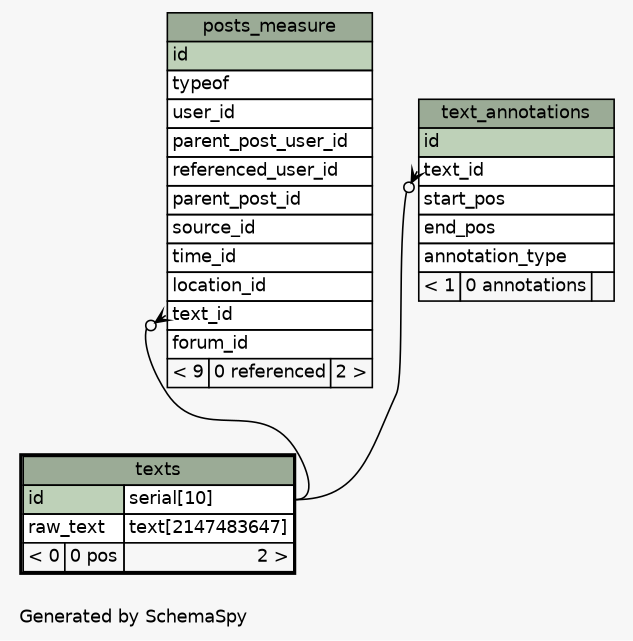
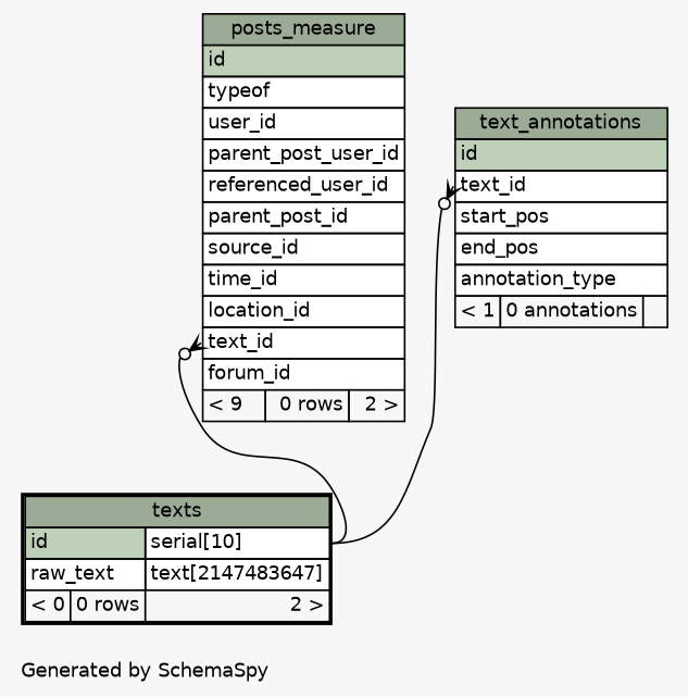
  digraph {
    bgcolor="#f7f7f7"
    fontname=Helvetica
    fontsize=11
    label="\nGenerated by SchemaSpy"
    labeljust=l
    nodesep=0.18
    rankdir=TB
    ranksep=0.46
    node [fontname=Helvetica fontsize=11 shape=plaintext]
    edge [arrowhead=none arrowsize=0.8 arrowtail=crowodot dir=back headport="id.type:e" tailport="text_id:w"]
-   n1 [label=<     <TABLE BORDER="0" CELLBORDER="1" CELLSPACING="0" BGCOLOR="#ffffff">       <TR><TD COLSPAN="3" BGCOLOR="#9bab96" ALIGN="CENTER">posts_measure</TD></TR>       <TR><TD PORT="id" COLSPAN="3" BGCOLOR="#bed1b8" ALIGN="LEFT">id</TD></TR>       <TR><TD PORT="typeof" COLSPAN="3" ALIGN="LEFT">typeof</TD></TR>       <TR><TD PORT="user_id" COLSPAN="3" ALIGN="LEFT">user_id</TD></TR>       <TR><TD PORT="parent_post_user_id" COLSPAN="3" ALIGN="LEFT">parent_post_user_id</TD></TR>       <TR><TD PORT="referenced_user_id" COLSPAN="3" ALIGN="LEFT">referenced_user_id</TD></TR>       <TR><TD PORT="parent_post_id" COLSPAN="3" ALIGN="LEFT">parent_post_id</TD></TR>       <TR><TD PORT="source_id" COLSPAN="3" ALIGN="LEFT">source_id</TD></TR>       <TR><TD PORT="time_id" COLSPAN="3" ALIGN="LEFT">time_id</TD></TR>       <TR><TD PORT="location_id" COLSPAN="3" ALIGN="LEFT">location_id</TD></TR>       <TR><TD PORT="text_id" COLSPAN="3" ALIGN="LEFT">text_id</TD></TR>       <TR><TD PORT="forum_id" COLSPAN="3" ALIGN="LEFT">forum_id</TD></TR>       <TR><TD ALIGN="LEFT" BGCOLOR="#f7f7f7">&lt; 9</TD><TD ALIGN="RIGHT" BGCOLOR="#f7f7f7">0 referenced</TD><TD ALIGN="RIGHT" BGCOLOR="#f7f7f7">2 &gt;</TD></TR>     </TABLE>>]
-   n2 [label=<     <TABLE BORDER="2" CELLBORDER="1" CELLSPACING="0" BGCOLOR="#ffffff">       <TR><TD COLSPAN="3" BGCOLOR="#9bab96" ALIGN="CENTER">texts</TD></TR>       <TR><TD PORT="id" COLSPAN="2" BGCOLOR="#bed1b8" ALIGN="LEFT">id</TD><TD PORT="id.type" ALIGN="LEFT">serial[10]</TD></TR>       <TR><TD PORT="raw_text" COLSPAN="2" ALIGN="LEFT">raw_text</TD><TD PORT="raw_text.type" ALIGN="LEFT">text[2147483647]</TD></TR>       <TR><TD ALIGN="LEFT" BGCOLOR="#f7f7f7">&lt; 0</TD><TD ALIGN="RIGHT" BGCOLOR="#f7f7f7">0 pos</TD><TD ALIGN="RIGHT" BGCOLOR="#f7f7f7">2 &gt;</TD></TR>     </TABLE>>]
+   n1 [label=<     <TABLE BORDER="0" CELLBORDER="1" CELLSPACING="0" BGCOLOR="#ffffff">       <TR><TD COLSPAN="3" BGCOLOR="#9bab96" ALIGN="CENTER">posts_measure</TD></TR>       <TR><TD PORT="id" COLSPAN="3" BGCOLOR="#bed1b8" ALIGN="LEFT">id</TD></TR>       <TR><TD PORT="typeof" COLSPAN="3" ALIGN="LEFT">typeof</TD></TR>       <TR><TD PORT="user_id" COLSPAN="3" ALIGN="LEFT">user_id</TD></TR>       <TR><TD PORT="parent_post_user_id" COLSPAN="3" ALIGN="LEFT">parent_post_user_id</TD></TR>       <TR><TD PORT="referenced_user_id" COLSPAN="3" ALIGN="LEFT">referenced_user_id</TD></TR>       <TR><TD PORT="parent_post_id" COLSPAN="3" ALIGN="LEFT">parent_post_id</TD></TR>       <TR><TD PORT="source_id" COLSPAN="3" ALIGN="LEFT">source_id</TD></TR>       <TR><TD PORT="time_id" COLSPAN="3" ALIGN="LEFT">time_id</TD></TR>       <TR><TD PORT="location_id" COLSPAN="3" ALIGN="LEFT">location_id</TD></TR>       <TR><TD PORT="text_id" COLSPAN="3" ALIGN="LEFT">text_id</TD></TR>       <TR><TD PORT="forum_id" COLSPAN="3" ALIGN="LEFT">forum_id</TD></TR>       <TR><TD ALIGN="LEFT" BGCOLOR="#f7f7f7">&lt; 9</TD><TD ALIGN="RIGHT" BGCOLOR="#f7f7f7">0 rows</TD><TD ALIGN="RIGHT" BGCOLOR="#f7f7f7">2 &gt;</TD></TR>     </TABLE>>]
+   n2 [label=<     <TABLE BORDER="2" CELLBORDER="1" CELLSPACING="0" BGCOLOR="#ffffff">       <TR><TD COLSPAN="3" BGCOLOR="#9bab96" ALIGN="CENTER">texts</TD></TR>       <TR><TD PORT="id" COLSPAN="2" BGCOLOR="#bed1b8" ALIGN="LEFT">id</TD><TD PORT="id.type" ALIGN="LEFT">serial[10]</TD></TR>       <TR><TD PORT="raw_text" COLSPAN="2" ALIGN="LEFT">raw_text</TD><TD PORT="raw_text.type" ALIGN="LEFT">text[2147483647]</TD></TR>       <TR><TD ALIGN="LEFT" BGCOLOR="#f7f7f7">&lt; 0</TD><TD ALIGN="RIGHT" BGCOLOR="#f7f7f7">0 rows</TD><TD ALIGN="RIGHT" BGCOLOR="#f7f7f7">2 &gt;</TD></TR>     </TABLE>>]
    n3 [label=<     <TABLE BORDER="0" CELLBORDER="1" CELLSPACING="0" BGCOLOR="#ffffff">       <TR><TD COLSPAN="3" BGCOLOR="#9bab96" ALIGN="CENTER">text_annotations</TD></TR>       <TR><TD PORT="id" COLSPAN="3" BGCOLOR="#bed1b8" ALIGN="LEFT">id</TD></TR>       <TR><TD PORT="text_id" COLSPAN="3" ALIGN="LEFT">text_id</TD></TR>       <TR><TD PORT="start_pos" COLSPAN="3" ALIGN="LEFT">start_pos</TD></TR>       <TR><TD PORT="end_pos" COLSPAN="3" ALIGN="LEFT">end_pos</TD></TR>       <TR><TD PORT="annotation_type" COLSPAN="3" ALIGN="LEFT">annotation_type</TD></TR>       <TR><TD ALIGN="LEFT" BGCOLOR="#f7f7f7">&lt; 1</TD><TD ALIGN="RIGHT" BGCOLOR="#f7f7f7">0 annotations</TD><TD ALIGN="RIGHT" BGCOLOR="#f7f7f7">  </TD></TR>     </TABLE>>]
    n1 -> n2
    n3 -> n2
  }
